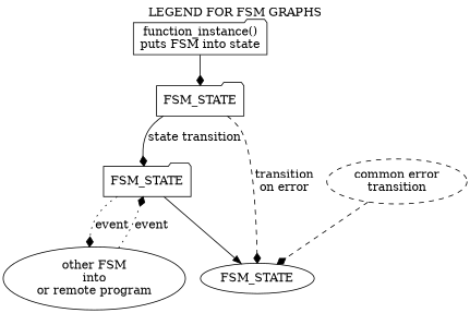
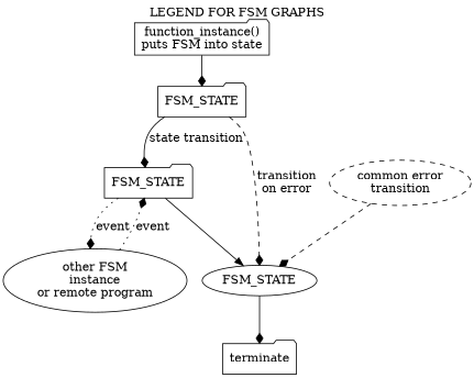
  digraph {
    label="LEGEND FOR FSM GRAPHS"
    labelloc=t
    rankdir=TB
    node [shape=folder]
    edge [arrowhead=diamond]
    n1 [label="function_instance()\nputs FSM into state"]
    n2 [label=FSM_STATE]
    n3 [label=FSM_STATE]
    n4 [label=FSM_STATE shape=ellipse]
-   n5 [label="other FSM\ninto\nor remote program" shape=ellipse]
+   n5 [label="other FSM\ninstance\nor remote program" shape=ellipse]
+   terminate
    n7 [label="common error\ntransition" shape=ellipse style=dashed]
    n1 -> n2
    n2 -> n3 [label="state transition"]
    n2 -> n4 [label="transition\non error" style=dashed]
    n3 -> n4 [arrowhead=normal]
    n3 -> n5 [label=event style=dotted]
+   n4 -> terminate
    n5 -> n3 [label=event style=dotted]
    n7 -> n4 [style=dashed]
  }
